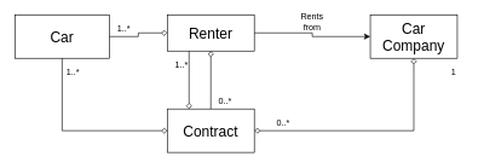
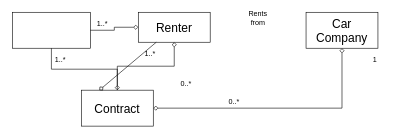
  <mxCell id="0" />
  <mxCell id="1" parent="0" />
  <mxCell id="2" value="" style="rounded=0;whiteSpace=wrap;html=1;" vertex="1" parent="1"><mxGeometry x="20" y="20" width="130" height="60" as="geometry" /></mxCell>
- <mxCell id="3" value="&lt;font style=&quot;font-size: 20px&quot;&gt;Car&lt;/font&gt;" style="text;html=1;strokeColor=none;fillColor=none;align=center;verticalAlign=middle;whiteSpace=wrap;rounded=0;" vertex="1" parent="1"><mxGeometry x="30" y="30" width="110" height="40" as="geometry" /></mxCell>
- <mxCell id="4" style="edgeStyle=orthogonalEdgeStyle;rounded=0;orthogonalLoop=1;jettySize=auto;html=1;entryX=0;entryY=0.5;entryDx=0;entryDy=0;startArrow=none;startFill=0;endArrow=classic;endFill=1;" edge="1" parent="1" source="6" target="8"><mxGeometry relative="1" as="geometry" /></mxCell>
  <mxCell id="5" style="edgeStyle=orthogonalEdgeStyle;rounded=0;orthogonalLoop=1;jettySize=auto;html=1;entryX=1;entryY=0.5;entryDx=0;entryDy=0;startArrow=diamond;startFill=0;endArrow=none;endFill=0;" edge="1" parent="1" source="6" target="2"><mxGeometry relative="1" as="geometry" /></mxCell>
  <mxCell id="6" value="Renter" style="rounded=0;whiteSpace=wrap;html=1;fontSize=20;" vertex="1" parent="1"><mxGeometry x="230" y="20" width="120" height="50" as="geometry" /></mxCell>
  <mxCell id="7" style="edgeStyle=orthogonalEdgeStyle;rounded=0;orthogonalLoop=1;jettySize=auto;html=1;entryX=1;entryY=0.5;entryDx=0;entryDy=0;endArrow=diamond;endFill=0;startArrow=diamond;startFill=0;" edge="1" parent="1" source="8" target="11"><mxGeometry relative="1" as="geometry"><Array as="points"><mxPoint x="570" y="180" /></Array></mxGeometry></mxCell>
  <mxCell id="8" value="&lt;p style=&quot;font-size: 20px&quot;&gt;Car Company&lt;/p&gt;" style="rounded=0;whiteSpace=wrap;html=1;" vertex="1" parent="1"><mxGeometry x="510" y="20" width="120" height="60" as="geometry" /></mxCell>
  <mxCell id="9" style="edgeStyle=orthogonalEdgeStyle;rounded=0;orthogonalLoop=1;jettySize=auto;html=1;entryX=0.5;entryY=1;entryDx=0;entryDy=0;startArrow=none;startFill=0;endArrow=diamond;endFill=0;" edge="1" parent="1" source="11" target="6"><mxGeometry relative="1" as="geometry" /></mxCell>
  <mxCell id="10" style="edgeStyle=orthogonalEdgeStyle;rounded=0;orthogonalLoop=1;jettySize=auto;html=1;entryX=0.5;entryY=1;entryDx=0;entryDy=0;startArrow=diamond;startFill=0;endArrow=none;endFill=0;" edge="1" parent="1" source="11" target="2"><mxGeometry relative="1" as="geometry" /></mxCell>
- <mxCell id="11" value="&lt;p style=&quot;font-size: 20px&quot;&gt;Contract&lt;/p&gt;" style="rounded=0;whiteSpace=wrap;html=1;" vertex="1" parent="1"><mxGeometry x="230" y="150" width="120" height="60" as="geometry" /></mxCell>
+ <mxCell id="11" value="&lt;p style=&quot;font-size: 20px&quot;&gt;Contract&lt;/p&gt;" style="rounded=0;whiteSpace=wrap;html=1;" vertex="1" parent="1"><mxGeometry x="135" y="150" width="120" height="60" as="geometry" /></mxCell>
  <mxCell id="12" value="Rents from" style="text;html=1;strokeColor=none;fillColor=none;align=center;verticalAlign=middle;whiteSpace=wrap;rounded=0;" vertex="1" parent="1"><mxGeometry x="410" y="20" width="40" height="20" as="geometry" /></mxCell>
  <mxCell id="13" value="0..*" style="text;html=1;strokeColor=none;fillColor=none;align=center;verticalAlign=middle;whiteSpace=wrap;rounded=0;" vertex="1" parent="1"><mxGeometry x="370" y="160" width="40" height="20" as="geometry" /></mxCell>
  <mxCell id="14" value="1" style="text;html=1;strokeColor=none;fillColor=none;align=center;verticalAlign=middle;whiteSpace=wrap;rounded=0;" vertex="1" parent="1"><mxGeometry x="605" y="90" width="40" height="20" as="geometry" /></mxCell>
  <mxCell id="15" value="0..*" style="text;html=1;strokeColor=none;fillColor=none;align=center;verticalAlign=middle;whiteSpace=wrap;rounded=0;" vertex="1" parent="1"><mxGeometry x="290" y="130" width="40" height="20" as="geometry" /></mxCell>
  <mxCell id="16" value="" style="endArrow=diamond;html=1;entryX=0.25;entryY=0;entryDx=0;entryDy=0;exitX=0.25;exitY=1;exitDx=0;exitDy=0;endFill=0;" edge="1" parent="1" source="6" target="11"><mxGeometry width="50" height="50" relative="1" as="geometry"><mxPoint x="240" y="230" as="sourcePoint" /><mxPoint x="290" y="180" as="targetPoint" /></mxGeometry></mxCell>
  <mxCell id="17" value="1..*" style="text;html=1;strokeColor=none;fillColor=none;align=center;verticalAlign=middle;whiteSpace=wrap;rounded=0;" vertex="1" parent="1"><mxGeometry x="230" y="80" width="40" height="20" as="geometry" /></mxCell>
  <mxCell id="18" value="1..*" style="text;html=1;strokeColor=none;fillColor=none;align=center;verticalAlign=middle;whiteSpace=wrap;rounded=0;" vertex="1" parent="1"><mxGeometry x="80" y="90" width="40" height="20" as="geometry" /></mxCell>
  <mxCell id="19" value="1..*" style="text;html=1;strokeColor=none;fillColor=none;align=center;verticalAlign=middle;whiteSpace=wrap;rounded=0;" vertex="1" parent="1"><mxGeometry x="150" y="30" width="40" height="20" as="geometry" /></mxCell>
